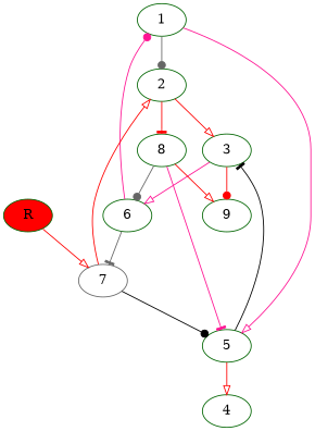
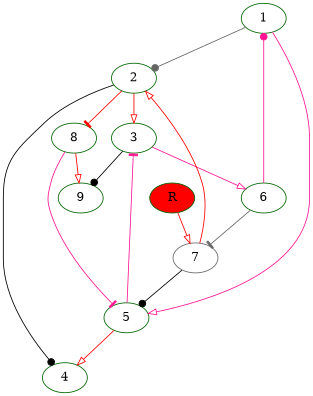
  digraph {
    node [color=darkgreen]
    edge [arrowhead=onormal color=red]
    1
    2
    5
    3
    4
    8
    6
    9
    7 [color=gray40]
    R [fillcolor="#ff0000" style=filled]
    1 -> 2 [arrowhead=dot color=gray40]
    1 -> 5 [color=deeppink]
    2 -> 3
+   2 -> 4 [arrowhead=dot color=black]
    2 -> 8 [arrowhead=tee]
-   5 -> 3 [arrowhead=tee color=black]
+   5 -> 3 [arrowhead=tee color=deeppink]
    5 -> 4
    3 -> 6 [color=deeppink]
-   3 -> 9 [arrowhead=dot]
+   3 -> 9 [arrowhead=dot color=black]
    8 -> 5 [arrowhead=tee color=deeppink]
-   8 -> 6 [arrowhead=dot color=gray40]
    8 -> 9
    6 -> 1 [arrowhead=dot color=deeppink]
    6 -> 7 [arrowhead=tee color=gray40]
    7 -> 2
    7 -> 5 [arrowhead=dot color=black]
    R -> 7
  }
